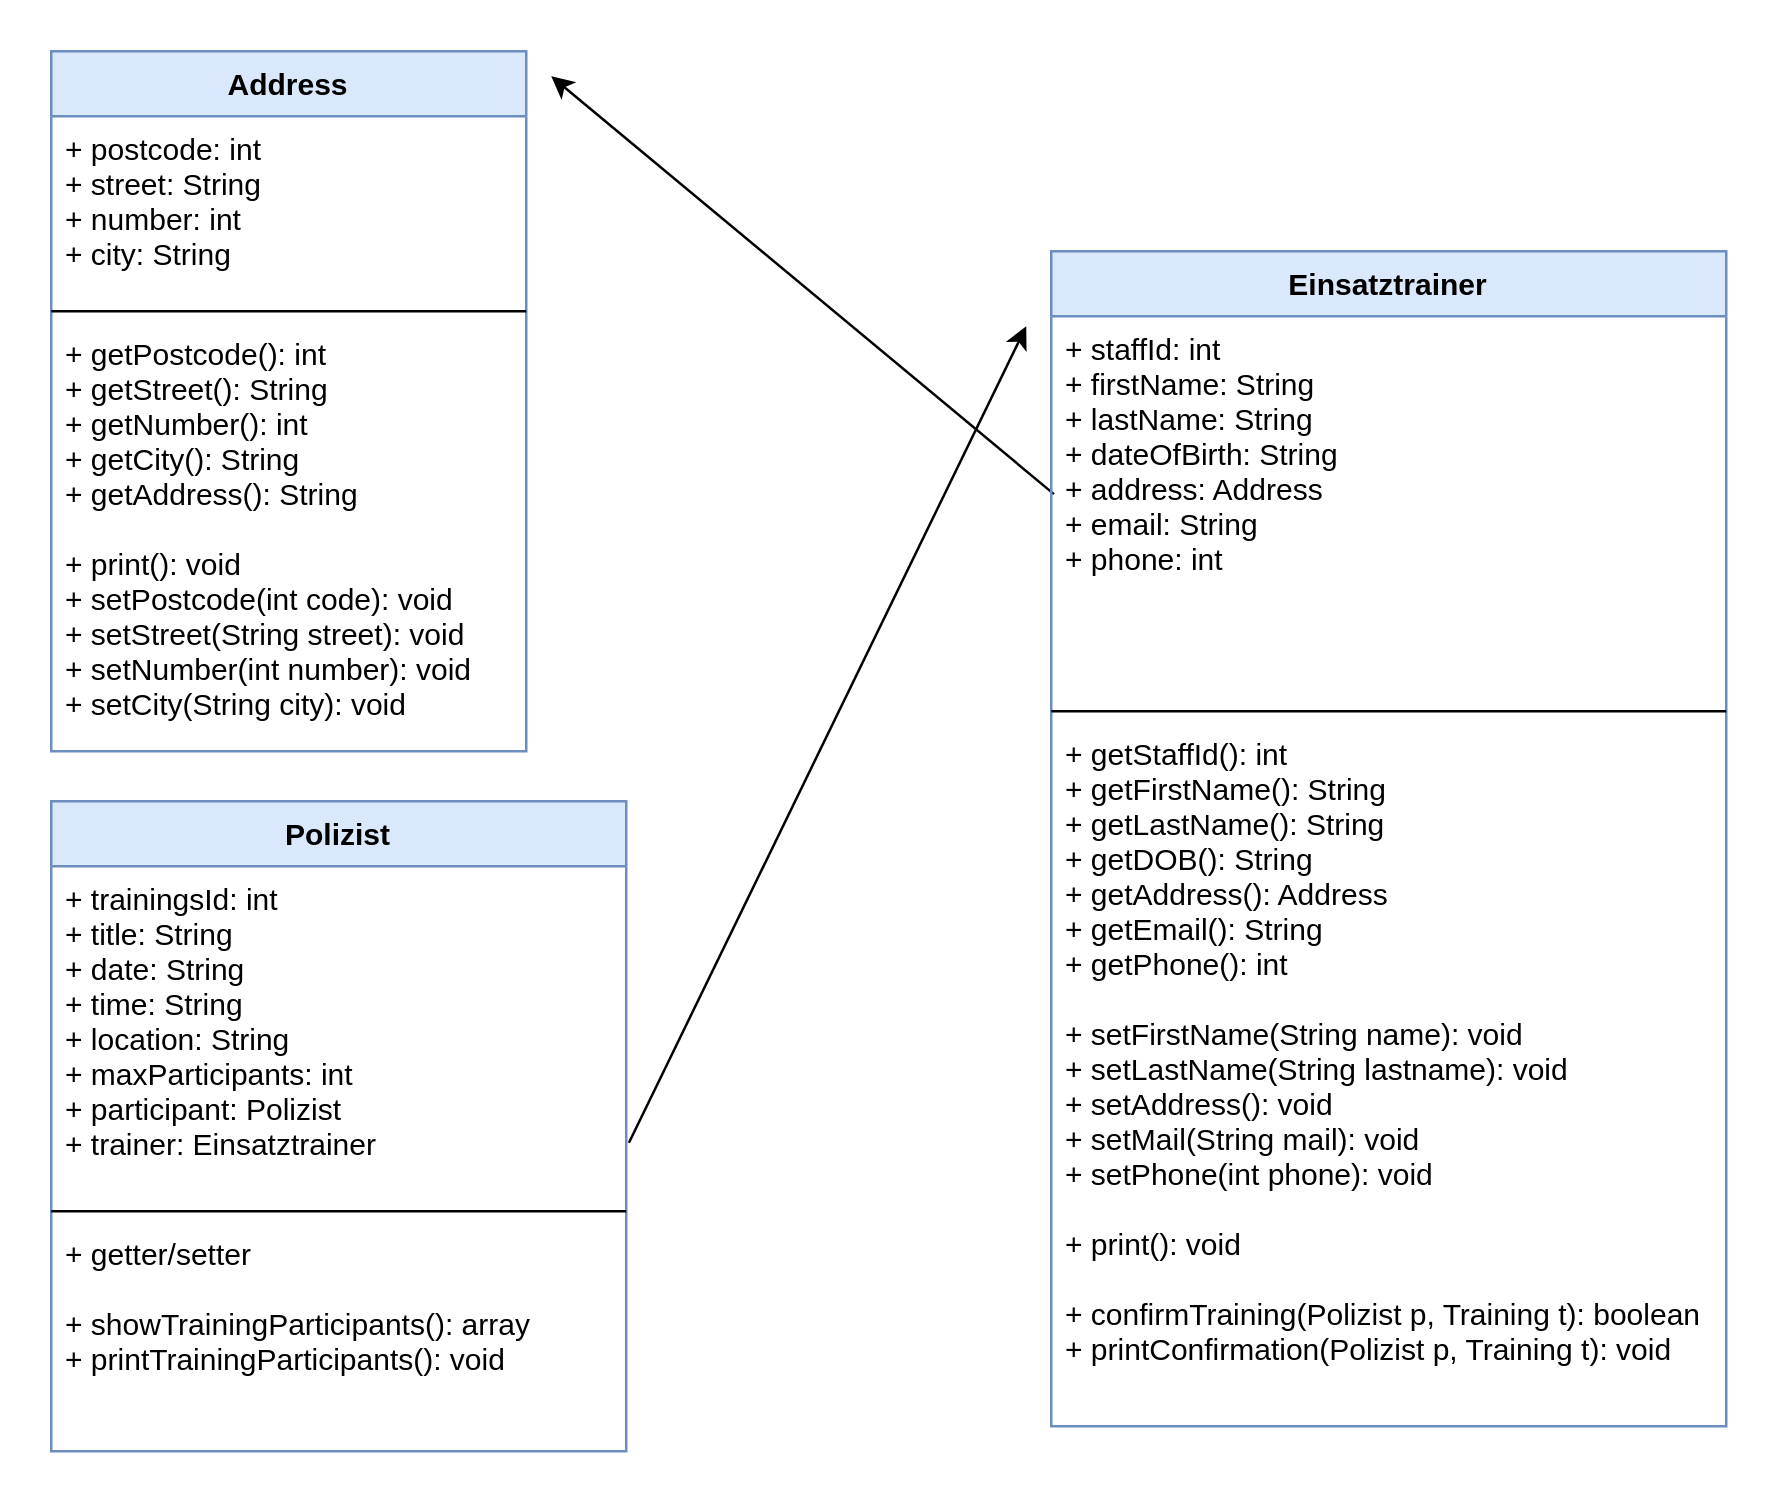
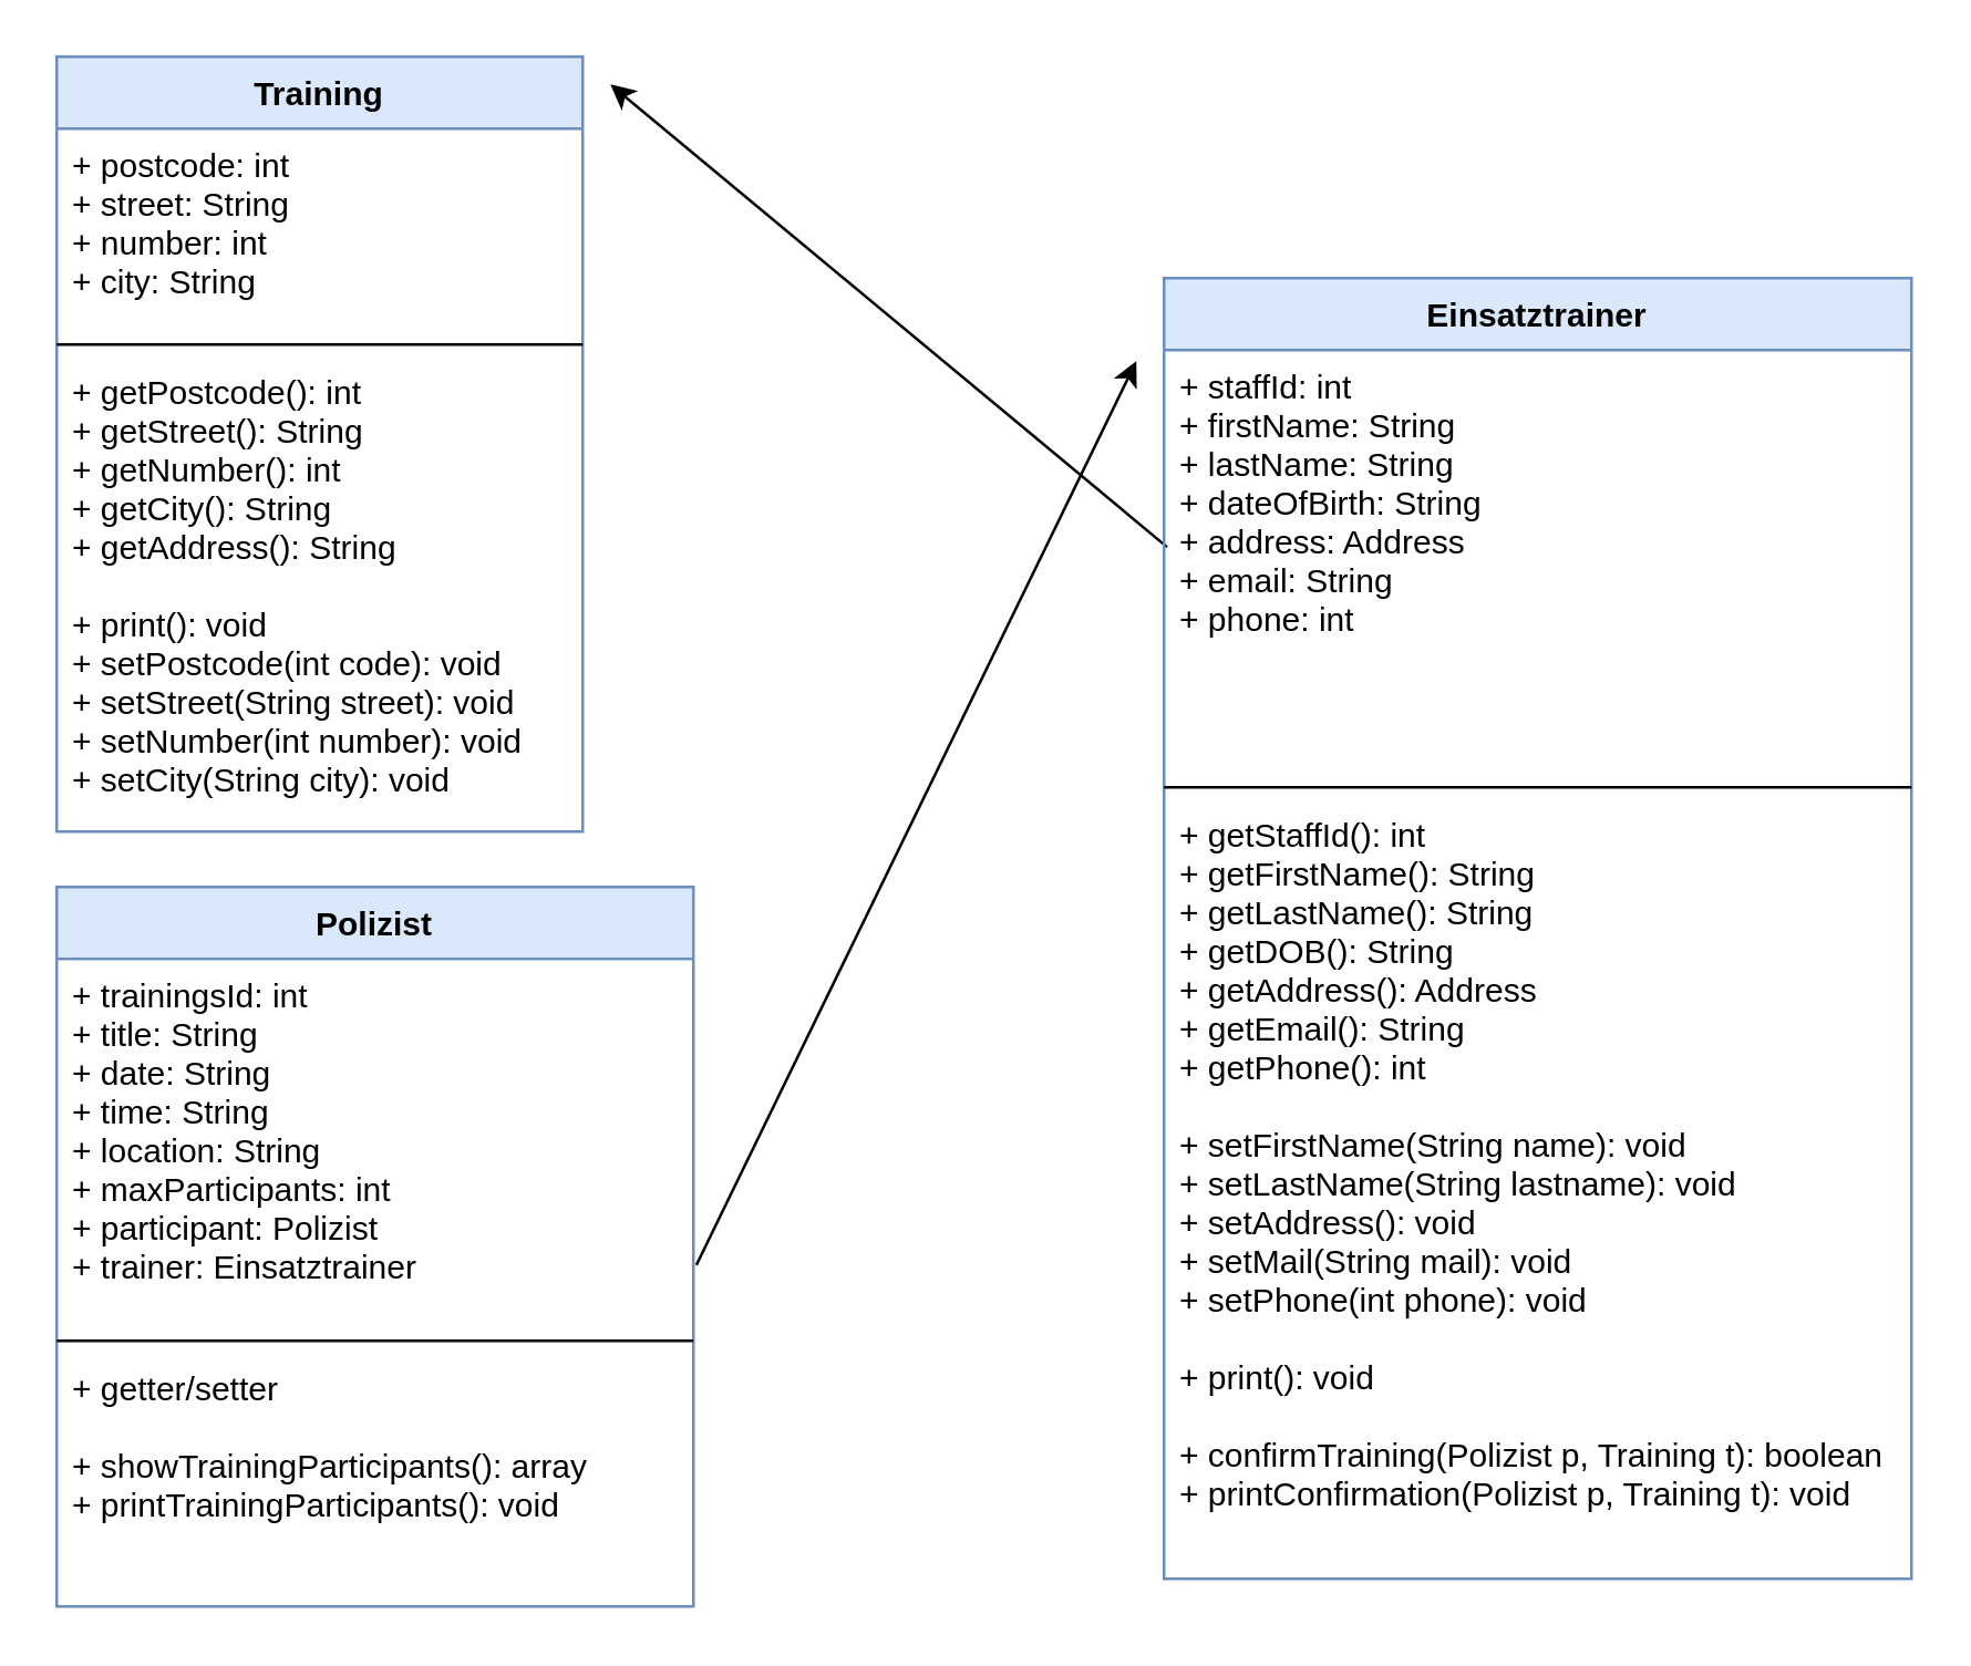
  <mxCell id="0" />
  <mxCell id="1" parent="0" />
- <mxCell id="2" value="Address" style="swimlane;fontStyle=1;align=center;verticalAlign=top;childLayout=stackLayout;horizontal=1;startSize=26;horizontalStack=0;resizeParent=1;resizeParentMax=0;resizeLast=0;collapsible=1;marginBottom=0;fillColor=#dae8fc;strokeColor=#6c8ebf;" parent="1" vertex="1"><mxGeometry x="20" y="20" width="190" height="280" as="geometry" /></mxCell>
+ <mxCell id="2" value="Training" style="swimlane;fontStyle=1;align=center;verticalAlign=top;childLayout=stackLayout;horizontal=1;startSize=26;horizontalStack=0;resizeParent=1;resizeParentMax=0;resizeLast=0;collapsible=1;marginBottom=0;fillColor=#dae8fc;strokeColor=#6c8ebf;" parent="1" vertex="1"><mxGeometry x="20" y="20" width="190" height="280" as="geometry" /></mxCell>
  <mxCell id="3" value="+ postcode: int&#10;+ street: String&#10;+ number: int&#10;+ city: String" style="text;strokeColor=none;fillColor=none;align=left;verticalAlign=top;spacingLeft=4;spacingRight=4;overflow=hidden;rotatable=0;points=[[0,0.5],[1,0.5]];portConstraint=eastwest;" parent="2" vertex="1"><mxGeometry y="26" width="190" height="74" as="geometry" /></mxCell>
  <mxCell id="4" value="" style="line;strokeWidth=1;fillColor=none;align=left;verticalAlign=middle;spacingTop=-1;spacingLeft=3;spacingRight=3;rotatable=0;labelPosition=right;points=[];portConstraint=eastwest;" parent="2" vertex="1"><mxGeometry y="100" width="190" height="8" as="geometry" /></mxCell>
  <mxCell id="5" value="+ getPostcode(): int&#10;+ getStreet(): String&#10;+ getNumber(): int&#10;+ getCity(): String&#10;+ getAddress(): String&#10;&#10;+ print(): void&#10;+ setPostcode(int code): void&#10;+ setStreet(String street): void&#10;+ setNumber(int number): void&#10;+ setCity(String city): void" style="text;strokeColor=none;fillColor=none;align=left;verticalAlign=top;spacingLeft=4;spacingRight=4;overflow=hidden;rotatable=0;points=[[0,0.5],[1,0.5]];portConstraint=eastwest;" parent="2" vertex="1"><mxGeometry y="108" width="190" height="172" as="geometry" /></mxCell>
  <mxCell id="6" value="" style="endArrow=classic;html=1;exitX=0.004;exitY=0.462;exitDx=0;exitDy=0;exitPerimeter=0;" edge="1" parent="1" source="8"><mxGeometry width="50" height="50" relative="1" as="geometry"><mxPoint x="280" y="110" as="sourcePoint" /><mxPoint x="220" y="30" as="targetPoint" /></mxGeometry></mxCell>
  <mxCell id="7" value="Einsatztrainer" style="swimlane;fontStyle=1;align=center;verticalAlign=top;childLayout=stackLayout;horizontal=1;startSize=26;horizontalStack=0;resizeParent=1;resizeParentMax=0;resizeLast=0;collapsible=1;marginBottom=0;fillColor=#dae8fc;strokeColor=#6c8ebf;" parent="1" vertex="1"><mxGeometry x="420" y="100" width="270" height="470" as="geometry" /></mxCell>
  <mxCell id="8" value="+ staffId: int&#10;+ firstName: String&#10;+ lastName: String&#10;+ dateOfBirth: String&#10;+ address: Address&#10;+ email: String&#10;+ phone: int&#10;" style="text;strokeColor=none;fillColor=none;align=left;verticalAlign=top;spacingLeft=4;spacingRight=4;overflow=hidden;rotatable=0;points=[[0,0.5],[1,0.5]];portConstraint=eastwest;" parent="7" vertex="1"><mxGeometry y="26" width="270" height="154" as="geometry" /></mxCell>
  <mxCell id="9" value="" style="line;strokeWidth=1;fillColor=none;align=left;verticalAlign=middle;spacingTop=-1;spacingLeft=3;spacingRight=3;rotatable=0;labelPosition=right;points=[];portConstraint=eastwest;" parent="7" vertex="1"><mxGeometry y="180" width="270" height="8" as="geometry" /></mxCell>
  <mxCell id="10" value="+ getStaffId(): int&#10;+ getFirstName(): String&#10;+ getLastName(): String&#10;+ getDOB(): String&#10;+ getAddress(): Address&#10;+ getEmail(): String&#10;+ getPhone(): int&#10;&#10;+ setFirstName(String name): void&#10;+ setLastName(String lastname): void&#10;+ setAddress(): void&#10;+ setMail(String mail): void&#10;+ setPhone(int phone): void&#10;&#10;+ print(): void&#10;&#10;+ confirmTraining(Polizist p, Training t): boolean&#10;+ printConfirmation(Polizist p, Training t): void" style="text;strokeColor=none;fillColor=none;align=left;verticalAlign=top;spacingLeft=4;spacingRight=4;overflow=hidden;rotatable=0;points=[[0,0.5],[1,0.5]];portConstraint=eastwest;" parent="7" vertex="1"><mxGeometry y="188" width="270" height="282" as="geometry" /></mxCell>
  <mxCell id="11" value="Polizist" style="swimlane;fontStyle=1;align=center;verticalAlign=top;childLayout=stackLayout;horizontal=1;startSize=26;horizontalStack=0;resizeParent=1;resizeParentMax=0;resizeLast=0;collapsible=1;marginBottom=0;fillColor=#dae8fc;strokeColor=#6c8ebf;" vertex="1" parent="1"><mxGeometry x="20" y="320" width="230" height="260" as="geometry" /></mxCell>
  <mxCell id="12" value="" style="endArrow=classic;html=1;exitX=0.004;exitY=0.462;exitDx=0;exitDy=0;exitPerimeter=0;" edge="1" parent="11"><mxGeometry width="50" height="50" relative="1" as="geometry"><mxPoint x="231.08" y="136.578" as="sourcePoint" /><mxPoint x="390" y="-190" as="targetPoint" /></mxGeometry></mxCell>
  <mxCell id="13" value="+ trainingsId: int&#10;+ title: String&#10;+ date: String&#10;+ time: String&#10;+ location: String&#10;+ maxParticipants: int&#10;+ participant: Polizist&#10;+ trainer: Einsatztrainer" style="text;strokeColor=none;fillColor=none;align=left;verticalAlign=top;spacingLeft=4;spacingRight=4;overflow=hidden;rotatable=0;points=[[0,0.5],[1,0.5]];portConstraint=eastwest;" vertex="1" parent="11"><mxGeometry y="26" width="230" height="134" as="geometry" /></mxCell>
  <mxCell id="14" value="" style="line;strokeWidth=1;fillColor=none;align=left;verticalAlign=middle;spacingTop=-1;spacingLeft=3;spacingRight=3;rotatable=0;labelPosition=right;points=[];portConstraint=eastwest;" vertex="1" parent="11"><mxGeometry y="160" width="230" height="8" as="geometry" /></mxCell>
  <mxCell id="15" value="+ getter/setter&#10;&#10;+ showTrainingParticipants(): array&#10;+ printTrainingParticipants(): void&#10;&#10;" style="text;strokeColor=none;fillColor=none;align=left;verticalAlign=top;spacingLeft=4;spacingRight=4;overflow=hidden;rotatable=0;points=[[0,0.5],[1,0.5]];portConstraint=eastwest;" vertex="1" parent="11"><mxGeometry y="168" width="230" height="92" as="geometry" /></mxCell>
